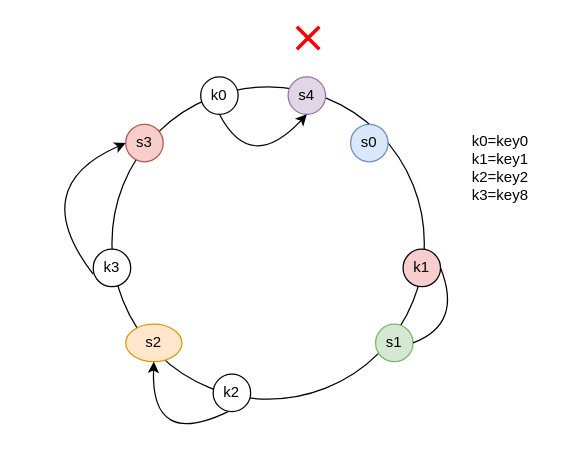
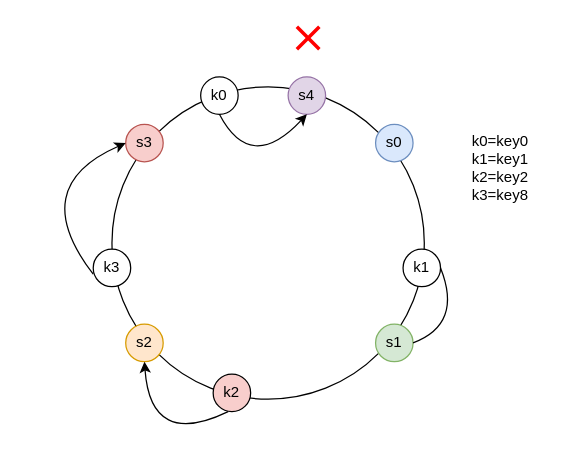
  <mxCell id="0" />
  <mxCell id="1" parent="0" />
  <mxCell id="2" value="" style="ellipse;whiteSpace=wrap;html=1;fillColor=none;" vertex="1" parent="1"><mxGeometry x="89" y="69" width="250" height="250" as="geometry" /></mxCell>
  <mxCell id="3" value="s1" style="ellipse;whiteSpace=wrap;html=1;fillColor=#d5e8d4;strokeColor=#82b366;" vertex="1" parent="1"><mxGeometry x="300" y="259" width="30" height="30" as="geometry" /></mxCell>
- <mxCell id="4" value="s2" style="ellipse;whiteSpace=wrap;html=1;fillColor=#ffe6cc;strokeColor=#d79b00;" vertex="1" parent="1"><mxGeometry x="100" y="259" width="45" height="30" as="geometry" /></mxCell>
+ <mxCell id="4" value="s2" style="ellipse;whiteSpace=wrap;html=1;fillColor=#ffe6cc;strokeColor=#d79b00;" vertex="1" parent="1"><mxGeometry x="100" y="259" width="30" height="30" as="geometry" /></mxCell>
  <mxCell id="5" value="s3" style="ellipse;whiteSpace=wrap;html=1;fillColor=#f8cecc;strokeColor=#b85450;" vertex="1" parent="1"><mxGeometry x="100" y="99" width="30" height="30" as="geometry" /></mxCell>
- <mxCell id="6" value="s0" style="ellipse;whiteSpace=wrap;html=1;fillColor=#dae8fc;strokeColor=#6c8ebf;" vertex="1" parent="1"><mxGeometry x="280" y="99" width="30" height="30" as="geometry" /></mxCell>
+ <mxCell id="6" value="s0" style="ellipse;whiteSpace=wrap;html=1;fillColor=#dae8fc;strokeColor=#6c8ebf;" vertex="1" parent="1"><mxGeometry x="300" y="99" width="30" height="30" as="geometry" /></mxCell>
  <mxCell id="7" value="k0" style="ellipse;whiteSpace=wrap;html=1;" vertex="1" parent="1"><mxGeometry x="160" y="61" width="30" height="30" as="geometry" /></mxCell>
- <mxCell id="8" value="k1" style="ellipse;whiteSpace=wrap;html=1;fillColor=#f8cecc;" vertex="1" parent="1"><mxGeometry x="322" y="199" width="30" height="30" as="geometry" /></mxCell>
- <mxCell id="9" value="k2" style="ellipse;whiteSpace=wrap;html=1;" vertex="1" parent="1"><mxGeometry x="170" y="299" width="30" height="30" as="geometry" /></mxCell>
+ <mxCell id="8" value="k1" style="ellipse;whiteSpace=wrap;html=1;" vertex="1" parent="1"><mxGeometry x="322" y="199" width="30" height="30" as="geometry" /></mxCell>
+ <mxCell id="9" value="k2" style="ellipse;whiteSpace=wrap;html=1;fillColor=#f8cecc;" vertex="1" parent="1"><mxGeometry x="170" y="299" width="30" height="30" as="geometry" /></mxCell>
  <mxCell id="10" value="k3" style="ellipse;whiteSpace=wrap;html=1;" vertex="1" parent="1"><mxGeometry x="74" y="199" width="30" height="30" as="geometry" /></mxCell>
  <mxCell id="11" value="k0=key0&lt;div&gt;k1=key1&lt;/div&gt;&lt;div&gt;k2=key2&lt;/div&gt;&lt;div&gt;k3=key8&lt;/div&gt;" style="text;html=1;align=center;verticalAlign=middle;whiteSpace=wrap;rounded=0;" vertex="1" parent="1"><mxGeometry x="370" y="119" width="60" height="30" as="geometry" /></mxCell>
  <mxCell id="12" value="" style="endArrow=none;html=1;rounded=0;curved=1;entryX=1;entryY=0.5;entryDx=0;entryDy=0;exitX=1;exitY=0.5;exitDx=0;exitDy=0;" edge="1" parent="1" source="8" target="3"><mxGeometry width="50" height="50" relative="1" as="geometry"><mxPoint x="370" y="251" as="sourcePoint" /><mxPoint x="510" y="289" as="targetPoint" /><Array as="points"><mxPoint x="370" y="259" /></Array></mxGeometry></mxCell>
  <mxCell id="13" value="" style="endArrow=classic;html=1;rounded=0;curved=1;entryX=0.5;entryY=1;entryDx=0;entryDy=0;exitX=1;exitY=0.5;exitDx=0;exitDy=0;" edge="1" parent="1" target="4"><mxGeometry width="50" height="50" relative="1" as="geometry"><mxPoint x="182" y="329" as="sourcePoint" /><mxPoint x="160" y="389" as="targetPoint" /><Array as="points"><mxPoint x="120" y="359" /></Array></mxGeometry></mxCell>
  <mxCell id="14" value="" style="endArrow=classic;html=1;rounded=0;curved=1;entryX=0;entryY=0.5;entryDx=0;entryDy=0;exitX=1;exitY=0.5;exitDx=0;exitDy=0;" edge="1" parent="1" target="5"><mxGeometry width="50" height="50" relative="1" as="geometry"><mxPoint x="74" y="219" as="sourcePoint" /><mxPoint x="7" y="179" as="targetPoint" /><Array as="points"><mxPoint x="20" y="149" /></Array></mxGeometry></mxCell>
  <mxCell id="15" value="s4" style="ellipse;whiteSpace=wrap;html=1;fillColor=#e1d5e7;strokeColor=#9673a6;" vertex="1" parent="1"><mxGeometry x="230" y="61" width="30" height="30" as="geometry" /></mxCell>
  <mxCell id="16" value="" style="shape=mxgraph.mockup.markup.redX;fillColor=#ff0000;html=1;shadow=0;whiteSpace=wrap;strokeColor=none;" vertex="1" parent="1"><mxGeometry x="236" y="20" width="20" height="20" as="geometry" /></mxCell>
  <mxCell id="17" value="" style="endArrow=classic;html=1;rounded=0;curved=1;exitX=0.5;exitY=1;exitDx=0;exitDy=0;entryX=0.5;entryY=1;entryDx=0;entryDy=0;" edge="1" parent="1" source="7" target="15"><mxGeometry width="50" height="50" relative="1" as="geometry"><mxPoint x="199" y="224" as="sourcePoint" /><mxPoint x="230" y="119" as="targetPoint" /><Array as="points"><mxPoint x="200" y="139" /></Array></mxGeometry></mxCell>
